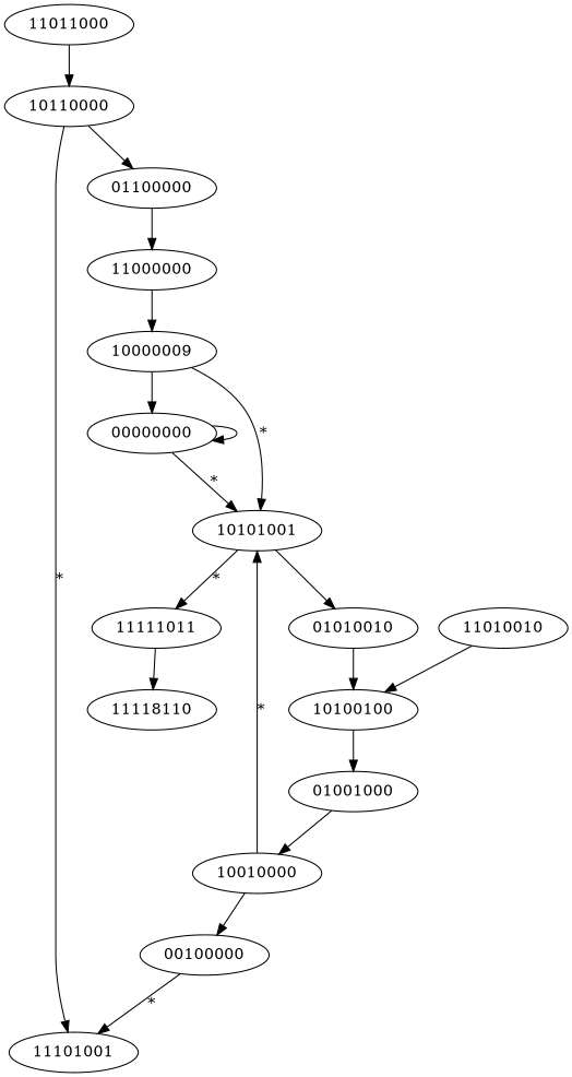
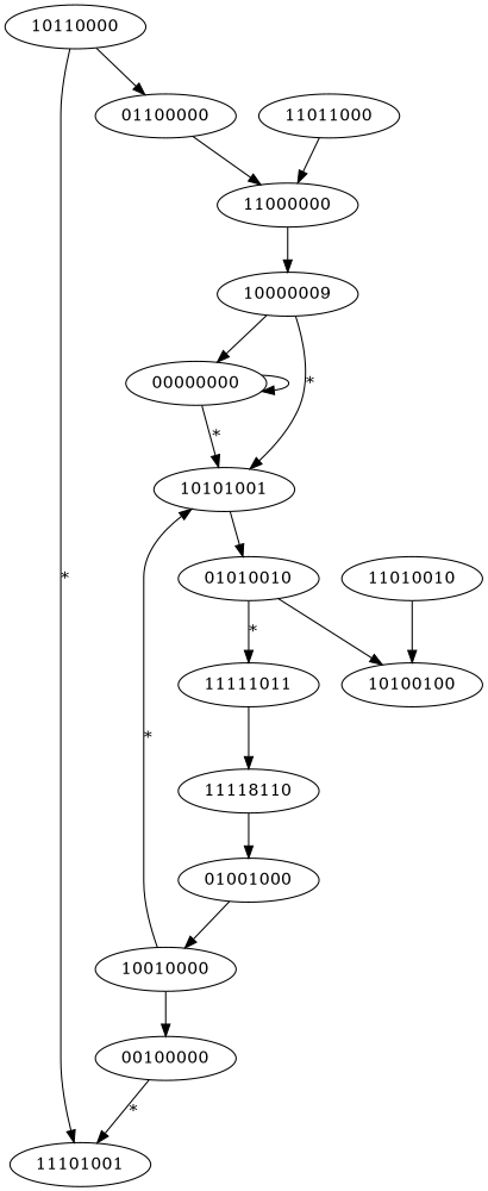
  digraph {
    10101001
    01010010
    11111011
    10100100
    n5 [label=11118110]
    01001000
    10010000
    00100000
    11101001
    n10 [label=10000009]
    00000000
    11011000
    10110000
    01100000
    11000000
    11010010
    10101001 -> 01010010
-   10101001 -> 11111011 [label="*" weight=1]
+   01010010 -> 11111011 [label="*" weight=1]
    01010010 -> 10100100
    11111011 -> n5
-   10100100 -> 01001000
+   n5 -> 01001000
    01001000 -> 10010000
    10010000 -> 10101001 [label="*" weight=1]
    10010000 -> 00100000
    00100000 -> 11101001 [label="*" weight=1]
    n10 -> 10101001 [label="*" weight=1]
    n10 -> 00000000
    00000000 -> 10101001 [label="*" weight=1]
    00000000 -> 00000000
-   11011000 -> 10110000
+   11011000 -> 11000000
    10110000 -> 11101001 [label="*" weight=1]
    10110000 -> 01100000
    01100000 -> 11000000
    11000000 -> n10
    11010010 -> 10100100
  }
